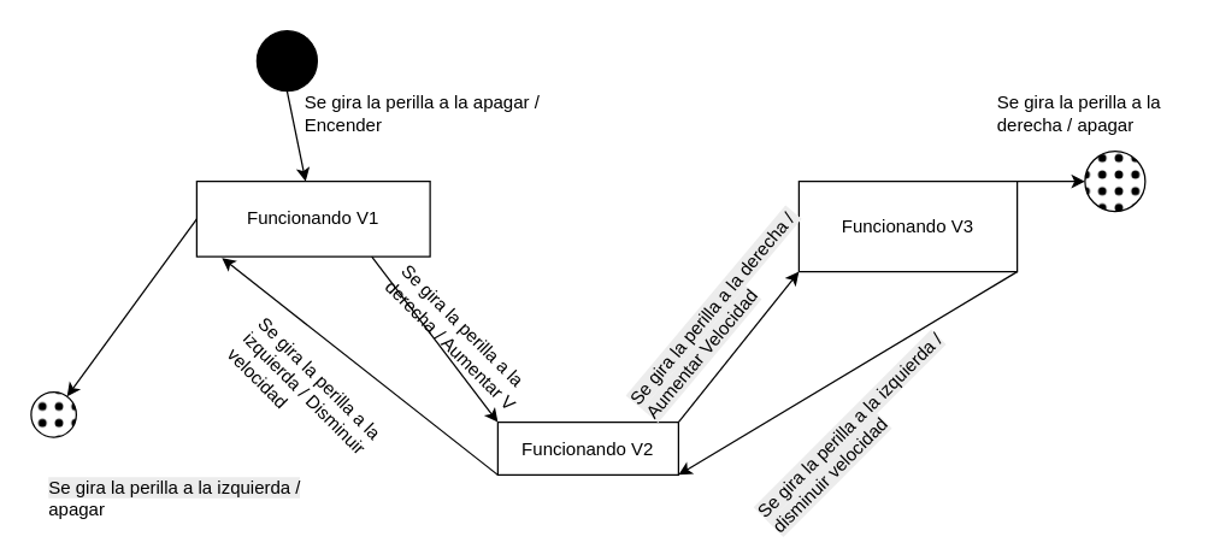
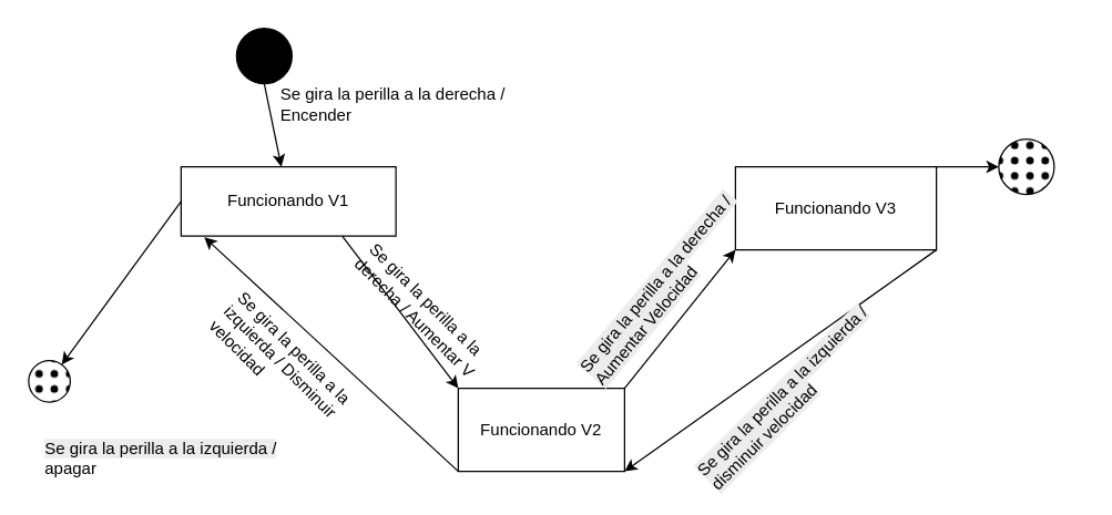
  <mxCell id="0" />
  <mxCell id="1" parent="0" />
  <mxCell id="2" value="Funcionando V1" style="rounded=0;whiteSpace=wrap;html=1;" vertex="1" parent="1"><mxGeometry x="130" y="120" width="155" height="50" as="geometry" /></mxCell>
- <mxCell id="3" value="Funcionando V2" style="rounded=0;whiteSpace=wrap;html=1;" vertex="1" parent="1"><mxGeometry x="330" y="280" width="120" height="35" as="geometry" /></mxCell>
+ <mxCell id="3" value="Funcionando V2" style="rounded=0;whiteSpace=wrap;html=1;" vertex="1" parent="1"><mxGeometry x="330" y="280" width="120" height="60" as="geometry" /></mxCell>
  <mxCell id="4" value="Funcionando V3" style="rounded=0;whiteSpace=wrap;html=1;" vertex="1" parent="1"><mxGeometry x="530" y="120" width="145" height="60" as="geometry" /></mxCell>
  <mxCell id="5" value="" style="ellipse;whiteSpace=wrap;html=1;aspect=fixed;fillColor=#000000;" vertex="1" parent="1"><mxGeometry x="170" y="20" width="40" height="40" as="geometry" /></mxCell>
  <mxCell id="6" value="" style="endArrow=classic;html=1;rounded=0;exitX=0.5;exitY=1;exitDx=0;exitDy=0;" edge="1" parent="1" source="5" target="2"><mxGeometry width="50" height="50" relative="1" as="geometry"><mxPoint x="400" y="260" as="sourcePoint" /><mxPoint x="450" y="210" as="targetPoint" /></mxGeometry></mxCell>
  <mxCell id="7" value="" style="endArrow=classic;html=1;rounded=0;exitX=0.75;exitY=1;exitDx=0;exitDy=0;entryX=0;entryY=0;entryDx=0;entryDy=0;" edge="1" parent="1" source="2" target="3"><mxGeometry width="50" height="50" relative="1" as="geometry"><mxPoint x="400" y="260" as="sourcePoint" /><mxPoint x="450" y="210" as="targetPoint" /></mxGeometry></mxCell>
  <mxCell id="8" value="" style="endArrow=classic;html=1;rounded=0;entryX=0.108;entryY=1.017;entryDx=0;entryDy=0;entryPerimeter=0;exitX=0;exitY=1;exitDx=0;exitDy=0;" edge="1" parent="1" source="3" target="2"><mxGeometry width="50" height="50" relative="1" as="geometry"><mxPoint x="400" y="260" as="sourcePoint" /><mxPoint x="450" y="210" as="targetPoint" /></mxGeometry></mxCell>
  <mxCell id="9" value="" style="endArrow=classic;html=1;rounded=0;exitX=1;exitY=0;exitDx=0;exitDy=0;entryX=0;entryY=1;entryDx=0;entryDy=0;" edge="1" parent="1" source="3" target="4"><mxGeometry width="50" height="50" relative="1" as="geometry"><mxPoint x="400" y="260" as="sourcePoint" /><mxPoint x="450" y="210" as="targetPoint" /></mxGeometry></mxCell>
  <mxCell id="10" value="" style="endArrow=classic;html=1;rounded=0;entryX=1;entryY=1;entryDx=0;entryDy=0;exitX=1;exitY=1;exitDx=0;exitDy=0;" edge="1" parent="1" source="4" target="3"><mxGeometry width="50" height="50" relative="1" as="geometry"><mxPoint x="400" y="260" as="sourcePoint" /><mxPoint x="450" y="210" as="targetPoint" /></mxGeometry></mxCell>
- <mxCell id="11" value="Se gira la perilla a la apagar / Encender" style="text;html=1;align=left;verticalAlign=middle;whiteSpace=wrap;rounded=0;" vertex="1" parent="1"><mxGeometry x="200" y="60" width="180" height="30" as="geometry" /></mxCell>
+ <mxCell id="11" value="Se gira la perilla a la derecha / Encender" style="text;html=1;align=left;verticalAlign=middle;whiteSpace=wrap;rounded=0;" vertex="1" parent="1"><mxGeometry x="200" y="60" width="180" height="30" as="geometry" /></mxCell>
  <mxCell id="12" value="Se gira la perilla a la derecha / Aumentar V" style="text;html=1;align=left;verticalAlign=middle;whiteSpace=wrap;rounded=0;rotation=45;" vertex="1" parent="1"><mxGeometry x="240" y="220" width="150" height="30" as="geometry" /></mxCell>
  <mxCell id="13" value="Se gira la perilla a la izquierda / Disminuir velocidad" style="text;html=1;align=left;verticalAlign=middle;whiteSpace=wrap;rounded=0;rotation=45;" vertex="1" parent="1"><mxGeometry x="140" y="260" width="150" height="30" as="geometry" /></mxCell>
  <mxCell id="14" value="&lt;span style=&quot;color: rgb(0, 0, 0); font-family: Helvetica; font-size: 12px; font-style: normal; font-variant-ligatures: normal; font-variant-caps: normal; font-weight: 400; letter-spacing: normal; orphans: 2; text-align: left; text-indent: 0px; text-transform: none; widows: 2; word-spacing: 0px; -webkit-text-stroke-width: 0px; white-space: normal; background-color: rgb(236, 236, 236); text-decoration-thickness: initial; text-decoration-style: initial; text-decoration-color: initial; display: inline !important; float: none;&quot;&gt;Se gira la perilla a la derecha /&amp;nbsp; Aumentar Velocidad&lt;/span&gt;" style="text;whiteSpace=wrap;html=1;rotation=-50;" vertex="1" parent="1"><mxGeometry x="390" y="190" width="170" height="30" as="geometry" /></mxCell>
  <mxCell id="15" value="&lt;span style=&quot;color: rgb(0, 0, 0); font-family: Helvetica; font-size: 12px; font-style: normal; font-variant-ligatures: normal; font-variant-caps: normal; font-weight: 400; letter-spacing: normal; orphans: 2; text-align: left; text-indent: 0px; text-transform: none; widows: 2; word-spacing: 0px; -webkit-text-stroke-width: 0px; white-space: normal; background-color: rgb(236, 236, 236); text-decoration-thickness: initial; text-decoration-style: initial; text-decoration-color: initial; display: inline !important; float: none;&quot;&gt;Se gira la perilla a la izquierda /&lt;/span&gt;&lt;div&gt;&lt;span style=&quot;color: rgb(0, 0, 0); font-family: Helvetica; font-size: 12px; font-style: normal; font-variant-ligatures: normal; font-variant-caps: normal; font-weight: 400; letter-spacing: normal; orphans: 2; text-align: left; text-indent: 0px; text-transform: none; widows: 2; word-spacing: 0px; -webkit-text-stroke-width: 0px; white-space: normal; background-color: rgb(236, 236, 236); text-decoration-thickness: initial; text-decoration-style: initial; text-decoration-color: initial; display: inline !important; float: none;&quot;&gt;disminuir velocidad&lt;/span&gt;&lt;/div&gt;" style="text;whiteSpace=wrap;html=1;rotation=-45;" vertex="1" parent="1"><mxGeometry x="480" y="260" width="190" height="40" as="geometry" /></mxCell>
  <mxCell id="16" value="" style="endArrow=classic;html=1;rounded=0;exitX=0;exitY=0.5;exitDx=0;exitDy=0;" edge="1" parent="1" source="2" target="17"><mxGeometry width="50" height="50" relative="1" as="geometry"><mxPoint x="130" y="150" as="sourcePoint" /><mxPoint x="70" y="310" as="targetPoint" /><Array as="points" /></mxGeometry></mxCell>
  <mxCell id="17" value="" style="ellipse;whiteSpace=wrap;html=1;aspect=fixed;fillColor=#000000;fillStyle=dots;" vertex="1" parent="1"><mxGeometry x="20" y="260" width="30" height="30" as="geometry" /></mxCell>
  <mxCell id="18" value="&lt;span style=&quot;color: rgb(0, 0, 0); font-family: Helvetica; font-size: 12px; font-style: normal; font-variant-ligatures: normal; font-variant-caps: normal; font-weight: 400; letter-spacing: normal; orphans: 2; text-align: left; text-indent: 0px; text-transform: none; widows: 2; word-spacing: 0px; -webkit-text-stroke-width: 0px; white-space: normal; background-color: rgb(236, 236, 236); text-decoration-thickness: initial; text-decoration-style: initial; text-decoration-color: initial; display: inline !important; float: none;&quot;&gt;Se gira la perilla a la izquierda /&lt;/span&gt;&lt;div&gt;apagar&lt;/div&gt;" style="text;whiteSpace=wrap;html=1;" vertex="1" parent="1"><mxGeometry x="30" y="310" width="190" height="40" as="geometry" /></mxCell>
  <mxCell id="19" value="" style="endArrow=classic;html=1;rounded=0;exitX=1;exitY=0;exitDx=0;exitDy=0;" edge="1" parent="1" source="4" target="20"><mxGeometry width="50" height="50" relative="1" as="geometry"><mxPoint x="400" y="260" as="sourcePoint" /><mxPoint x="760" y="120" as="targetPoint" /></mxGeometry></mxCell>
  <mxCell id="20" value="" style="ellipse;whiteSpace=wrap;html=1;aspect=fixed;fillColor=#000000;fillStyle=dots;" vertex="1" parent="1"><mxGeometry x="720" y="100" width="40" height="40" as="geometry" /></mxCell>
- <mxCell id="21" value="Se gira la perilla a la derecha / apagar" style="text;html=1;align=left;verticalAlign=middle;whiteSpace=wrap;rounded=0;" vertex="1" parent="1"><mxGeometry x="660" y="60" width="120" height="30" as="geometry" /></mxCell>
